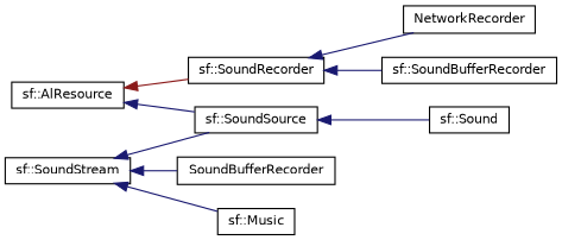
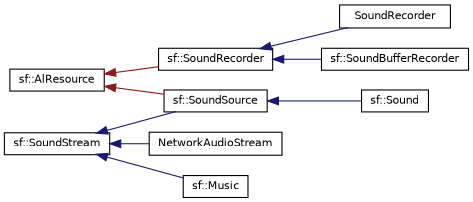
  digraph {
    rankdir=LR
    node [color=black fillcolor=white fontname=Helvetica fontsize=10 shape=record style=filled]
    edge [color=midnightblue dir=back fontname=Helvetica fontsize=10 labelfontname=Helvetica labelfontsize=10 style=solid]
    n1 [height=0.2 label="sf::AlResource" width=0.4]
    n2 [height=0.2 label="sf::SoundRecorder" width=0.4]
    n3 [height=0.2 label="sf::SoundSource" width=0.4]
-   n4 [height=0.2 label=NetworkRecorder width=0.4]
+   n4 [height=0.2 label=SoundRecorder width=0.4]
    n5 [height=0.2 label="sf::SoundBufferRecorder" width=0.4]
    n6 [height=0.2 label="sf::Sound" width=0.4]
    n7 [height=0.2 label="sf::SoundStream" width=0.4]
-   n8 [height=0.2 label=SoundBufferRecorder width=0.4]
+   n8 [height=0.2 label=NetworkAudioStream width=0.4]
    n9 [height=0.2 label="sf::Music" width=0.4]
    n1 -> n2 [color=firebrick4]
-   n1 -> n3
+   n1 -> n3 [color=firebrick4]
    n2 -> n4
    n2 -> n5
    n3 -> n6
    n7 -> n3
    n7 -> n8
    n7 -> n9
  }
